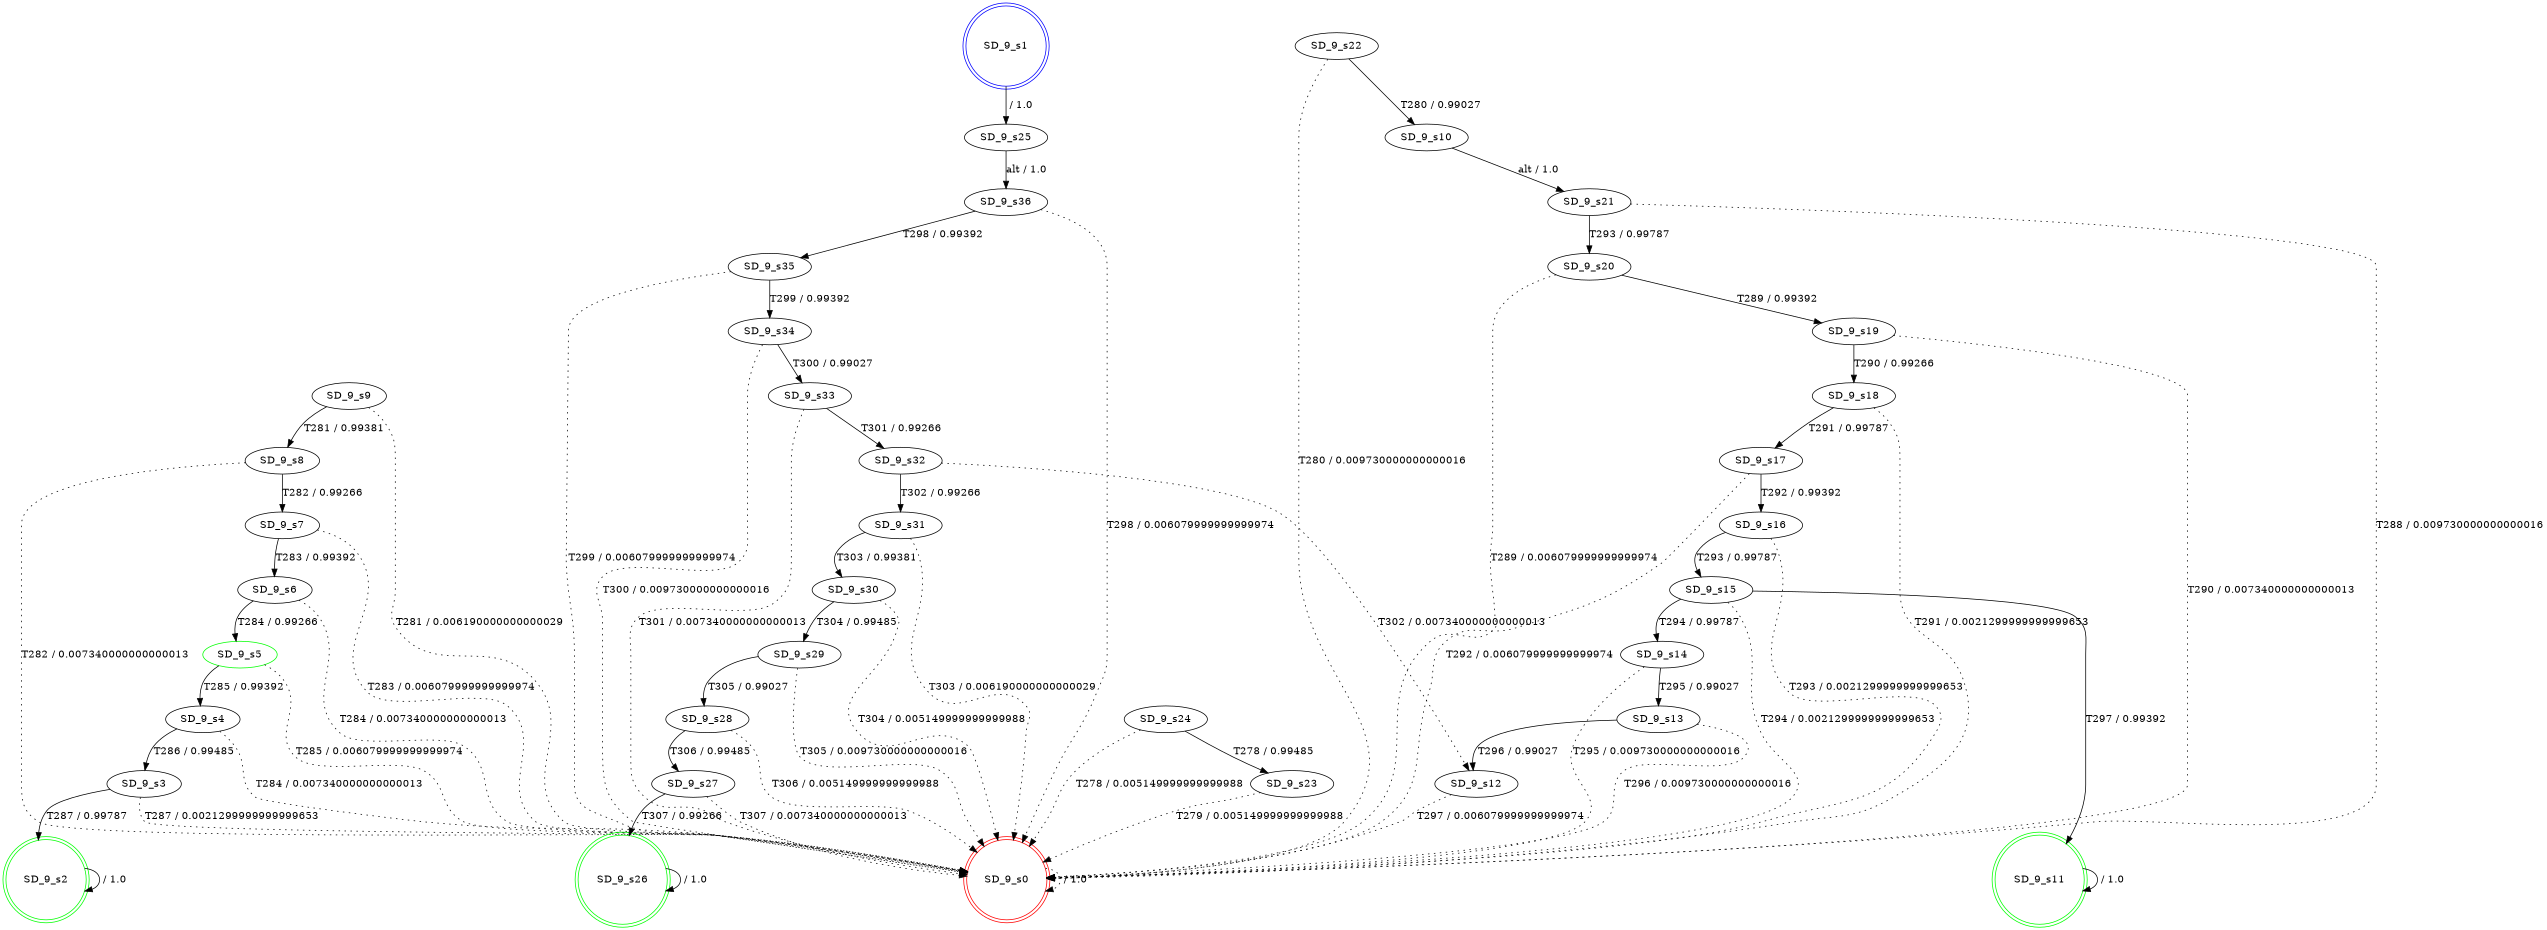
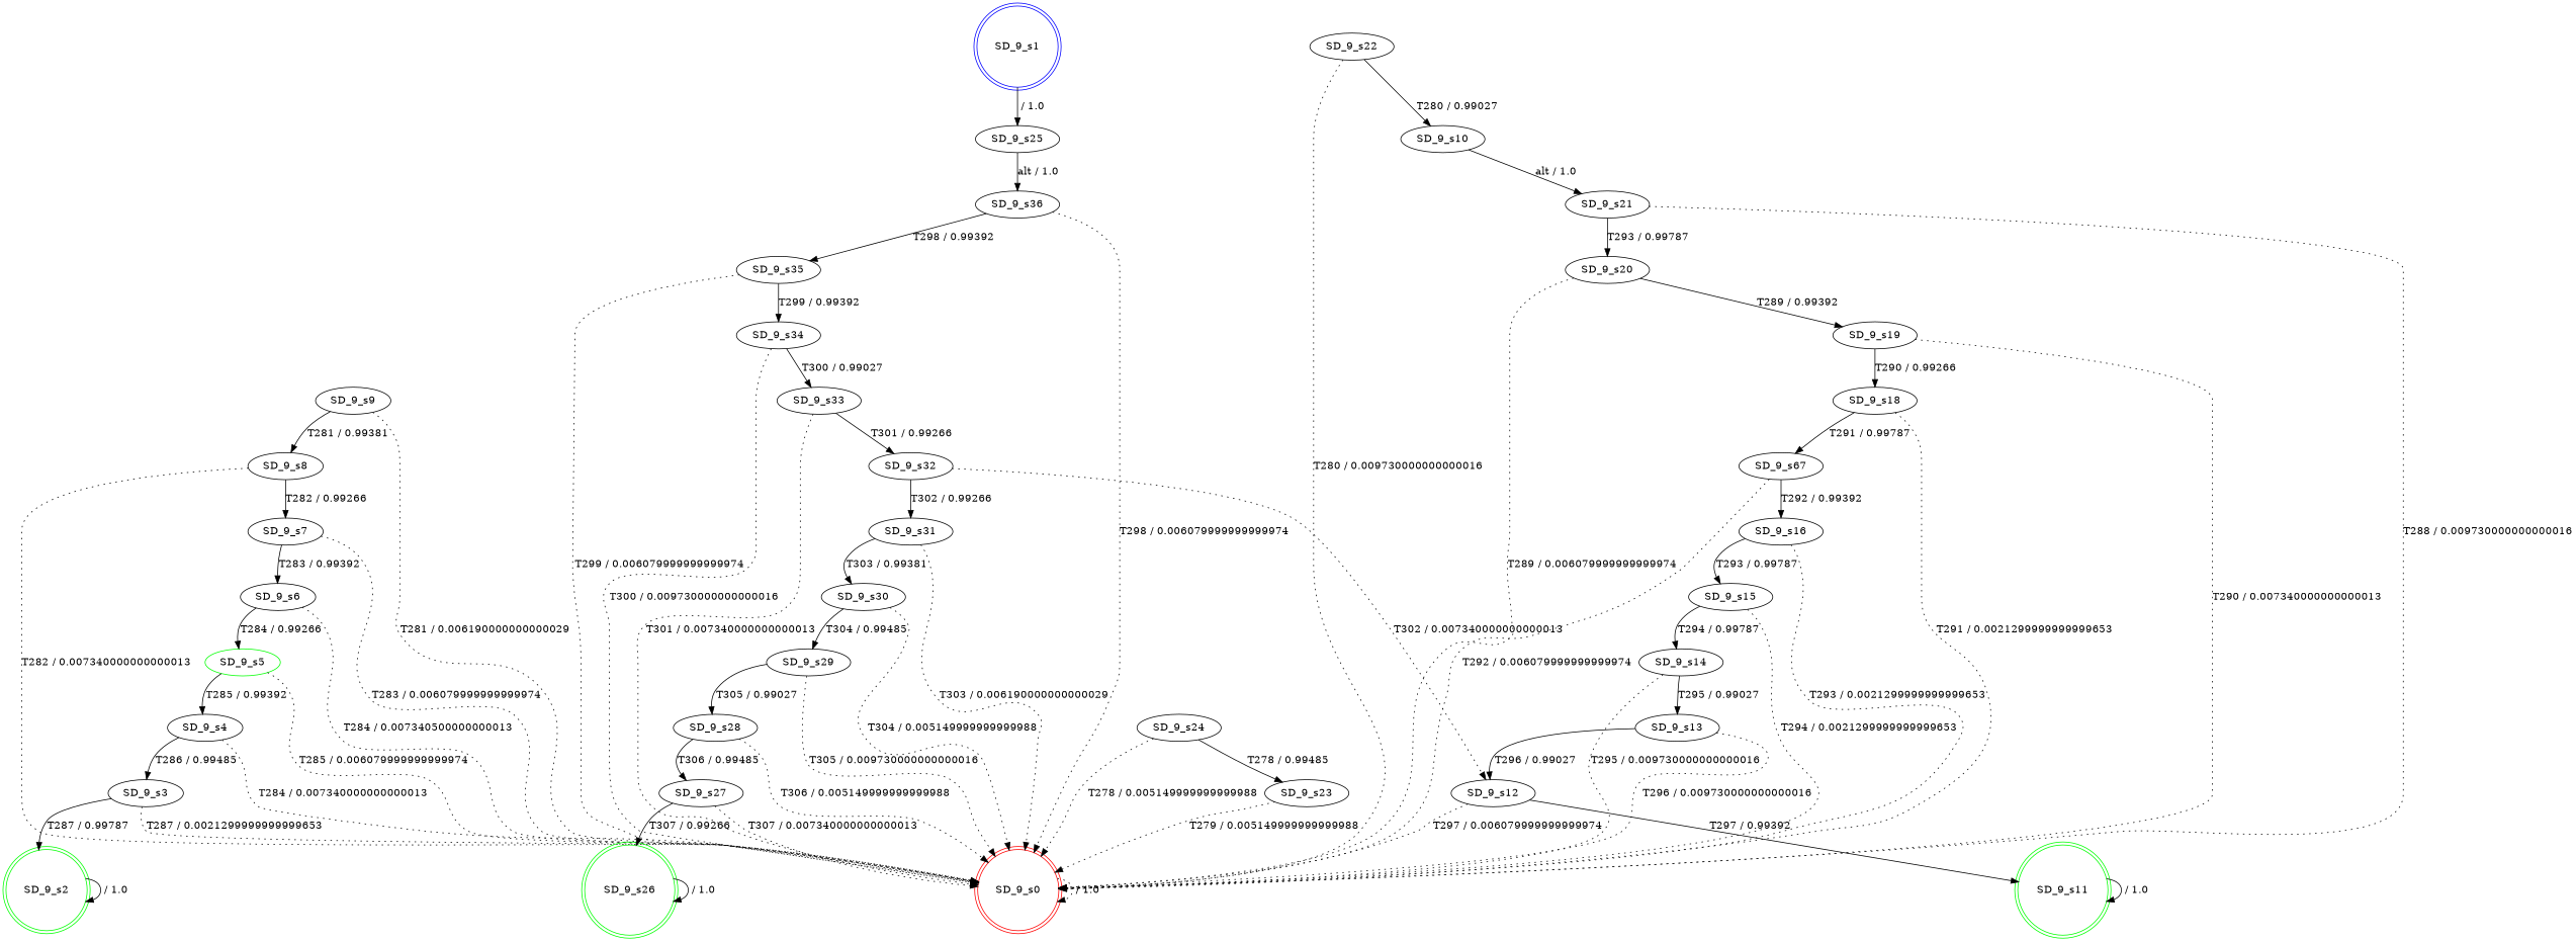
  digraph {
    n1 [color=red label=SD_9_s0 shape=doublecircle]
    n2 [color=blue label=SD_9_s1 shape=doublecircle]
    n3 [label=SD_9_s25]
    n4 [label=SD_9_s36]
    n5 [color=green label=SD_9_s2 shape=doublecircle]
    n6 [label=SD_9_s3]
    n7 [label=SD_9_s4]
    n8 [color=green label=SD_9_s5]
    n9 [label=SD_9_s6]
    n10 [label=SD_9_s7]
    n11 [label=SD_9_s8]
    n12 [label=SD_9_s9]
    n13 [label=SD_9_s10]
    n14 [label=SD_9_s21]
    n15 [label=SD_9_s20]
    n16 [color=green label=SD_9_s11 shape=doublecircle]
    n17 [label=SD_9_s12]
    n18 [label=SD_9_s13]
    n19 [label=SD_9_s14]
    n20 [label=SD_9_s15]
    n21 [label=SD_9_s16]
-   n22 [label=SD_9_s17]
+   n22 [label=SD_9_s67]
    n23 [label=SD_9_s18]
    n24 [label=SD_9_s19]
    n25 [label=SD_9_s22]
    n26 [label=SD_9_s23]
    n27 [label=SD_9_s24]
    n28 [label=SD_9_s35]
    n29 [color=green label=SD_9_s26 shape=doublecircle]
    n30 [label=SD_9_s27]
    n31 [label=SD_9_s28]
    n32 [label=SD_9_s29]
    n33 [label=SD_9_s30]
    n34 [label=SD_9_s31]
    n35 [label=SD_9_s32]
    n36 [label=SD_9_s33]
    n37 [label=SD_9_s34]
    n1 -> n1 [label=" / 1.0" style=dotted]
    n2 -> n3 [label=" / 1.0"]
    n3 -> n4 [label="alt / 1.0"]
    n4 -> n1 [label="T298 / 0.006079999999999974" style=dotted]
    n4 -> n28 [label="T298 / 0.99392"]
    n5 -> n5 [label=" / 1.0"]
    n6 -> n1 [label="T287 / 0.0021299999999999653" style=dotted]
    n6 -> n5 [label="T287 / 0.99787"]
    n7 -> n1 [label="T284 / 0.007340000000000013" style=dotted]
    n7 -> n6 [label="T286 / 0.99485"]
    n8 -> n1 [label="T285 / 0.006079999999999974" style=dotted]
    n8 -> n7 [label="T285 / 0.99392"]
-   n9 -> n1 [label="T284 / 0.007340000000000013" style=dotted]
+   n9 -> n1 [label="T284 / 0.007340500000000013" style=dotted]
    n9 -> n8 [label="T284 / 0.99266"]
    n10 -> n1 [label="T283 / 0.006079999999999974" style=dotted]
    n10 -> n9 [label="T283 / 0.99392"]
    n11 -> n1 [label="T282 / 0.007340000000000013" style=dotted]
    n11 -> n10 [label="T282 / 0.99266"]
    n12 -> n1 [label="T281 / 0.006190000000000029" style=dotted]
    n12 -> n11 [label="T281 / 0.99381"]
    n13 -> n14 [label="alt / 1.0"]
    n14 -> n1 [label="T288 / 0.009730000000000016" style=dotted]
    n14 -> n15 [label="T293 / 0.99787"]
    n15 -> n1 [label="T289 / 0.006079999999999974" style=dotted]
    n15 -> n24 [label="T289 / 0.99392"]
    n16 -> n16 [label=" / 1.0"]
    n17 -> n1 [label="T297 / 0.006079999999999974" style=dotted]
-   n20 -> n16 [label="T297 / 0.99392"]
+   n17 -> n16 [label="T297 / 0.99392"]
    n18 -> n1 [label="T296 / 0.009730000000000016" style=dotted]
    n18 -> n17 [label="T296 / 0.99027"]
    n19 -> n1 [label="T295 / 0.009730000000000016" style=dotted]
    n19 -> n18 [label="T295 / 0.99027"]
    n20 -> n1 [label="T294 / 0.0021299999999999653" style=dotted]
    n20 -> n19 [label="T294 / 0.99787"]
    n21 -> n1 [label="T293 / 0.0021299999999999653" style=dotted]
    n21 -> n20 [label="T293 / 0.99787"]
    n22 -> n1 [label="T292 / 0.006079999999999974" style=dotted]
    n22 -> n21 [label="T292 / 0.99392"]
    n23 -> n1 [label="T291 / 0.0021299999999999653" style=dotted]
    n23 -> n22 [label="T291 / 0.99787"]
    n24 -> n1 [label="T290 / 0.007340000000000013" style=dotted]
    n24 -> n23 [label="T290 / 0.99266"]
    n25 -> n1 [label="T280 / 0.009730000000000016" style=dotted]
    n25 -> n13 [label="T280 / 0.99027"]
    n26 -> n1 [label="T279 / 0.005149999999999988" style=dotted]
    n27 -> n1 [label="T278 / 0.005149999999999988" style=dotted]
    n27 -> n26 [label="T278 / 0.99485"]
    n28 -> n1 [label="T299 / 0.006079999999999974" style=dotted]
    n28 -> n37 [label="T299 / 0.99392"]
    n29 -> n29 [label=" / 1.0"]
    n30 -> n1 [label="T307 / 0.007340000000000013" style=dotted]
    n30 -> n29 [label="T307 / 0.99266"]
    n31 -> n1 [label="T306 / 0.005149999999999988" style=dotted]
    n31 -> n30 [label="T306 / 0.99485"]
    n32 -> n1 [label="T305 / 0.009730000000000016" style=dotted]
    n32 -> n31 [label="T305 / 0.99027"]
    n33 -> n1 [label="T304 / 0.005149999999999988" style=dotted]
    n33 -> n32 [label="T304 / 0.99485"]
    n34 -> n1 [label="T303 / 0.006190000000000029" style=dotted]
    n34 -> n33 [label="T303 / 0.99381"]
    n35 -> n17 [label="T302 / 0.007340000000000013" style=dotted]
    n35 -> n34 [label="T302 / 0.99266"]
    n36 -> n1 [label="T301 / 0.007340000000000013" style=dotted]
    n36 -> n35 [label="T301 / 0.99266"]
    n37 -> n1 [label="T300 / 0.009730000000000016" style=dotted]
    n37 -> n36 [label="T300 / 0.99027"]
  }
